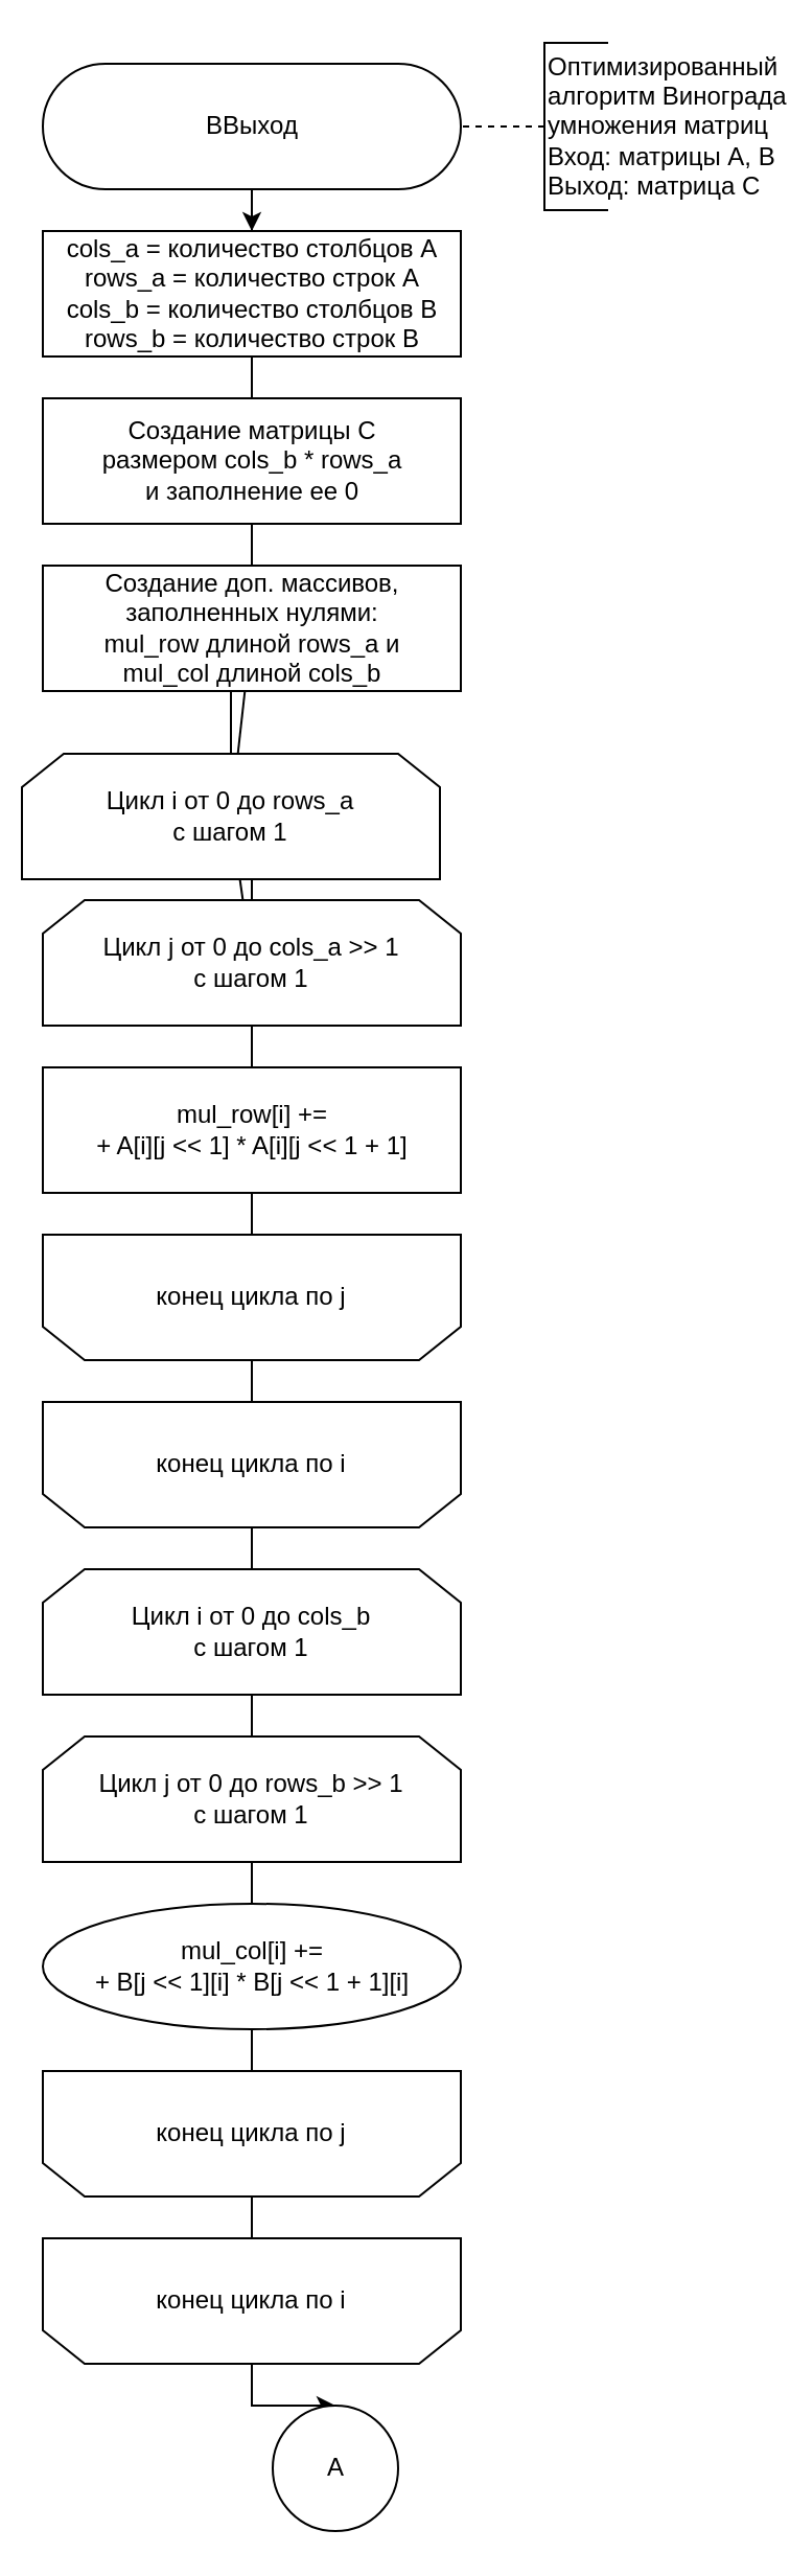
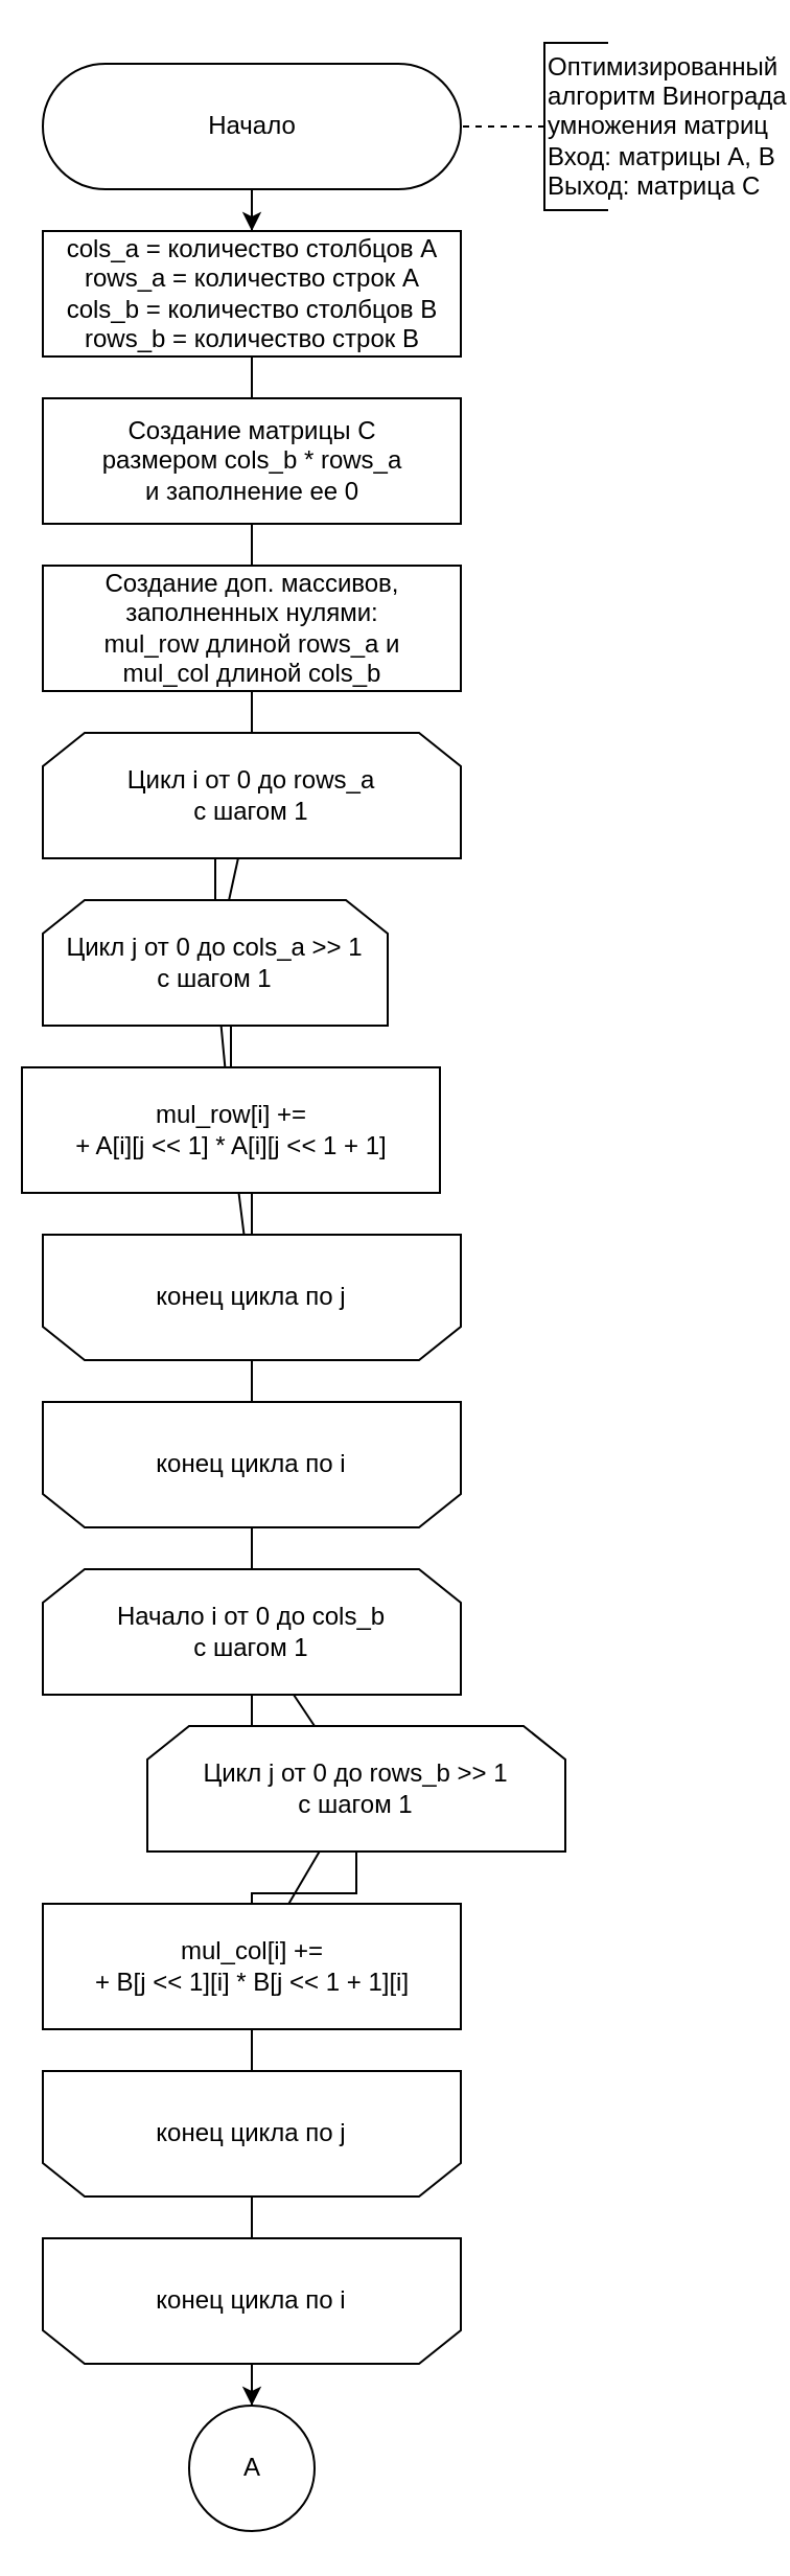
  <mxCell id="0" />
  <mxCell id="1" parent="0" />
  <mxCell id="2" style="edgeStyle=orthogonalEdgeStyle;rounded=0;orthogonalLoop=1;jettySize=auto;html=1;exitX=0.5;exitY=0.5;exitDx=0;exitDy=30;exitPerimeter=0;entryX=0.5;entryY=0;entryDx=0;entryDy=0;endArrow=none;endFill=0;" parent="1" source="4" target="7" edge="1"><mxGeometry relative="1" as="geometry" /></mxCell>
  <mxCell id="3" style="edgeStyle=orthogonalEdgeStyle;rounded=0;orthogonalLoop=1;jettySize=auto;html=1;exitX=0.5;exitY=0.5;exitDx=0;exitDy=30;exitPerimeter=0;" parent="1" source="4" target="7" edge="1"><mxGeometry relative="1" as="geometry" /></mxCell>
- <mxCell id="4" value="BВыход" style="html=1;dashed=0;whitespace=wrap;shape=mxgraph.dfd.start" parent="1" vertex="1"><mxGeometry x="20" y="30" width="200" height="60" as="geometry" /></mxCell>
+ <mxCell id="4" value="Начало" style="html=1;dashed=0;whitespace=wrap;shape=mxgraph.dfd.start" parent="1" vertex="1"><mxGeometry x="20" y="30" width="200" height="60" as="geometry" /></mxCell>
  <mxCell id="5" style="edgeStyle=orthogonalEdgeStyle;rounded=0;orthogonalLoop=1;jettySize=auto;html=1;exitX=0.5;exitY=1;exitDx=0;exitDy=0;entryX=0.5;entryY=0;entryDx=0;entryDy=0;endArrow=none;endFill=0;" parent="1" source="7" target="13" edge="1"><mxGeometry relative="1" as="geometry" /></mxCell>
  <mxCell id="6" style="endArrow=none;html=1;rounded=0;" parent="1" source="7" target="13" edge="1"><mxGeometry relative="1" as="geometry" /></mxCell>
  <mxCell id="7" value="cols_a = количество столбцов A&lt;br style=&quot;border-color: var(--border-color);&quot;&gt;rows_a = количество строк A&lt;br style=&quot;border-color: var(--border-color);&quot;&gt;cols_b = количество столбцов B&lt;br&gt;rows_b = количество строк B" style="html=1;dashed=0;whitespace=wrap;" parent="1" vertex="1"><mxGeometry x="20" y="110" width="200" height="60" as="geometry" /></mxCell>
  <mxCell id="8" style="edgeStyle=orthogonalEdgeStyle;rounded=0;orthogonalLoop=1;jettySize=auto;html=1;exitX=0.5;exitY=1;exitDx=0;exitDy=0;entryX=0.5;entryY=0;entryDx=0;entryDy=0;endArrow=none;endFill=0;" parent="1" source="10" target="16" edge="1"><mxGeometry relative="1" as="geometry" /></mxCell>
  <mxCell id="9" style="endArrow=none;html=1;rounded=0;" parent="1" source="10" target="16" edge="1"><mxGeometry relative="1" as="geometry" /></mxCell>
- <mxCell id="10" value="Цикл i от 0 до rows_a&lt;br&gt;с шагом 1" style="shape=loopLimit;whiteSpace=wrap;html=1;direction=east" parent="1" vertex="1"><mxGeometry x="10" y="360" width="200" height="60" as="geometry" /></mxCell>
+ <mxCell id="10" value="Цикл i от 0 до rows_a&lt;br&gt;с шагом 1" style="shape=loopLimit;whiteSpace=wrap;html=1;direction=east" parent="1" vertex="1"><mxGeometry x="20" y="350" width="200" height="60" as="geometry" /></mxCell>
  <mxCell id="11" style="edgeStyle=orthogonalEdgeStyle;rounded=0;orthogonalLoop=1;jettySize=auto;html=1;exitX=0.5;exitY=1;exitDx=0;exitDy=0;entryX=0.5;entryY=0;entryDx=0;entryDy=0;endArrow=none;endFill=0;" parent="1" source="13" target="10" edge="1"><mxGeometry relative="1" as="geometry" /></mxCell>
  <mxCell id="12" style="endArrow=none;html=1;rounded=0;" parent="1" source="13" target="43" edge="1"><mxGeometry relative="1" as="geometry" /></mxCell>
  <mxCell id="13" value="Создание матрицы C&lt;br&gt;размером cols_b * rows_a&lt;br&gt;и заполнение ее 0" style="html=1;dashed=0;whitespace=wrap;" parent="1" vertex="1"><mxGeometry x="20" y="190" width="200" height="60" as="geometry" /></mxCell>
  <mxCell id="14" style="edgeStyle=orthogonalEdgeStyle;rounded=0;orthogonalLoop=1;jettySize=auto;html=1;exitX=0.5;exitY=1;exitDx=0;exitDy=0;entryX=0.5;entryY=0;entryDx=0;entryDy=0;endArrow=none;endFill=0;" parent="1" source="16" target="19" edge="1"><mxGeometry relative="1" as="geometry" /></mxCell>
  <mxCell id="15" style="endArrow=none;html=1;rounded=0;" parent="1" source="16" target="19" edge="1"><mxGeometry relative="1" as="geometry" /></mxCell>
- <mxCell id="16" value="Цикл j от 0 до cols_a &amp;gt;&amp;gt; 1&lt;br&gt;с шагом 1" style="shape=loopLimit;whiteSpace=wrap;html=1;direction=east" parent="1" vertex="1"><mxGeometry x="20" y="430" width="200" height="60" as="geometry" /></mxCell>
+ <mxCell id="16" value="Цикл j от 0 до cols_a &amp;gt;&amp;gt; 1&lt;br&gt;с шагом 1" style="shape=loopLimit;whiteSpace=wrap;html=1;direction=east" parent="1" vertex="1"><mxGeometry x="20" y="430" width="165" height="60" as="geometry" /></mxCell>
  <mxCell id="17" style="edgeStyle=orthogonalEdgeStyle;rounded=0;orthogonalLoop=1;jettySize=auto;html=1;exitX=0.5;exitY=1;exitDx=0;exitDy=0;entryX=0.5;entryY=1;entryDx=0;entryDy=0;endArrow=none;endFill=0;" parent="1" source="19" target="22" edge="1"><mxGeometry relative="1" as="geometry" /></mxCell>
  <mxCell id="18" style="endArrow=none;html=1;rounded=0;" parent="1" source="19" target="22" edge="1"><mxGeometry relative="1" as="geometry" /></mxCell>
- <mxCell id="19" value="mul_row[i] +=&lt;br&gt;+ A[i][j &amp;lt;&amp;lt; 1] * A[i][j &amp;lt;&amp;lt; 1 + 1]" style="html=1;dashed=0;whitespace=wrap;" parent="1" vertex="1"><mxGeometry x="20" y="510" width="200" height="60" as="geometry" /></mxCell>
+ <mxCell id="19" value="mul_row[i] +=&lt;br&gt;+ A[i][j &amp;lt;&amp;lt; 1] * A[i][j &amp;lt;&amp;lt; 1 + 1]" style="html=1;dashed=0;whitespace=wrap;" parent="1" vertex="1"><mxGeometry x="10" y="510" width="200" height="60" as="geometry" /></mxCell>
  <mxCell id="20" style="edgeStyle=orthogonalEdgeStyle;rounded=0;orthogonalLoop=1;jettySize=auto;html=1;exitX=0.5;exitY=0;exitDx=0;exitDy=0;entryX=0.5;entryY=1;entryDx=0;entryDy=0;endArrow=none;endFill=0;" parent="1" source="22" target="25" edge="1"><mxGeometry relative="1" as="geometry" /></mxCell>
  <mxCell id="21" style="endArrow=none;html=1;rounded=0;" parent="1" source="22" target="25" edge="1"><mxGeometry relative="1" as="geometry" /></mxCell>
  <mxCell id="22" value="конец цикла по j" style="shape=loopLimit;whiteSpace=wrap;html=1;strokeWidth=1;direction=west;" parent="1" vertex="1"><mxGeometry x="20" y="590" width="200" height="60" as="geometry" /></mxCell>
  <mxCell id="23" style="edgeStyle=orthogonalEdgeStyle;rounded=0;orthogonalLoop=1;jettySize=auto;html=1;exitX=0.5;exitY=0;exitDx=0;exitDy=0;entryX=0.5;entryY=0;entryDx=0;entryDy=0;endArrow=none;endFill=0;" parent="1" source="25" edge="1"><mxGeometry relative="1" as="geometry"><mxPoint x="120" y="750" as="targetPoint" /></mxGeometry></mxCell>
  <mxCell id="24" style="endArrow=none;html=1;rounded=0;" parent="1" source="25" edge="1"><mxGeometry relative="1" as="geometry"><mxPoint x="120" y="750" as="targetPoint" /></mxGeometry></mxCell>
  <mxCell id="25" value="конец цикла по i" style="shape=loopLimit;whiteSpace=wrap;html=1;strokeWidth=1;direction=west;" parent="1" vertex="1"><mxGeometry x="20" y="670" width="200" height="60" as="geometry" /></mxCell>
  <mxCell id="26" style="edgeStyle=orthogonalEdgeStyle;rounded=0;orthogonalLoop=1;jettySize=auto;html=1;exitX=0.5;exitY=1;exitDx=0;exitDy=0;entryX=0.5;entryY=0;entryDx=0;entryDy=0;endArrow=none;endFill=0;" parent="1" source="28" target="31" edge="1"><mxGeometry relative="1" as="geometry" /></mxCell>
  <mxCell id="27" style="endArrow=none;html=1;rounded=0;" parent="1" source="28" target="31" edge="1"><mxGeometry relative="1" as="geometry" /></mxCell>
- <mxCell id="28" value="Цикл i от 0 до cols_b&lt;br&gt;с шагом 1" style="shape=loopLimit;whiteSpace=wrap;html=1;direction=east" parent="1" vertex="1"><mxGeometry x="20" y="750" width="200" height="60" as="geometry" /></mxCell>
+ <mxCell id="28" value="Начало i от 0 до cols_b&lt;br&gt;с шагом 1" style="shape=loopLimit;whiteSpace=wrap;html=1;direction=east" parent="1" vertex="1"><mxGeometry x="20" y="750" width="200" height="60" as="geometry" /></mxCell>
  <mxCell id="29" style="edgeStyle=orthogonalEdgeStyle;rounded=0;orthogonalLoop=1;jettySize=auto;html=1;exitX=0.5;exitY=1;exitDx=0;exitDy=0;entryX=0.5;entryY=0;entryDx=0;entryDy=0;endArrow=none;endFill=0;" parent="1" source="31" target="34" edge="1"><mxGeometry relative="1" as="geometry" /></mxCell>
  <mxCell id="30" style="endArrow=none;html=1;rounded=0;" parent="1" source="31" target="34" edge="1"><mxGeometry relative="1" as="geometry" /></mxCell>
- <mxCell id="31" value="Цикл j от 0 до rows_b &amp;gt;&amp;gt; 1&lt;br&gt;с шагом 1" style="shape=loopLimit;whiteSpace=wrap;html=1;direction=east" parent="1" vertex="1"><mxGeometry x="20" y="830" width="200" height="60" as="geometry" /></mxCell>
+ <mxCell id="31" value="Цикл j от 0 до rows_b &amp;gt;&amp;gt; 1&lt;br&gt;с шагом 1" style="shape=loopLimit;whiteSpace=wrap;html=1;direction=east" parent="1" vertex="1"><mxGeometry x="70" y="825" width="200" height="60" as="geometry" /></mxCell>
  <mxCell id="32" style="edgeStyle=orthogonalEdgeStyle;rounded=0;orthogonalLoop=1;jettySize=auto;html=1;exitX=0.5;exitY=1;exitDx=0;exitDy=0;entryX=0.5;entryY=1;entryDx=0;entryDy=0;endArrow=none;endFill=0;" parent="1" source="34" target="37" edge="1"><mxGeometry relative="1" as="geometry" /></mxCell>
  <mxCell id="33" style="endArrow=none;html=1;rounded=0;" parent="1" source="34" target="37" edge="1"><mxGeometry relative="1" as="geometry" /></mxCell>
- <mxCell id="34" value="mul_col[i] +=&lt;br&gt;+ B[j &amp;lt;&amp;lt; 1][i] * B[j &amp;lt;&amp;lt; 1 + 1][i]" style="ellipse;html=1;dashed=0;whitespace=wrap;" parent="1" vertex="1"><mxGeometry x="20" y="910" width="200" height="60" as="geometry" /></mxCell>
+ <mxCell id="34" value="mul_col[i] +=&lt;br&gt;+ B[j &amp;lt;&amp;lt; 1][i] * B[j &amp;lt;&amp;lt; 1 + 1][i]" style="html=1;dashed=0;whitespace=wrap;" parent="1" vertex="1"><mxGeometry x="20" y="910" width="200" height="60" as="geometry" /></mxCell>
  <mxCell id="35" style="edgeStyle=orthogonalEdgeStyle;rounded=0;orthogonalLoop=1;jettySize=auto;html=1;exitX=0.5;exitY=0;exitDx=0;exitDy=0;entryX=0.5;entryY=1;entryDx=0;entryDy=0;endArrow=none;endFill=0;" parent="1" source="37" target="40" edge="1"><mxGeometry relative="1" as="geometry" /></mxCell>
  <mxCell id="36" style="endArrow=none;html=1;rounded=0;" parent="1" source="37" target="40" edge="1"><mxGeometry relative="1" as="geometry" /></mxCell>
  <mxCell id="37" value="конец цикла по j" style="shape=loopLimit;whiteSpace=wrap;html=1;strokeWidth=1;direction=west;" parent="1" vertex="1"><mxGeometry x="20" y="990" width="200" height="60" as="geometry" /></mxCell>
  <mxCell id="38" style="edgeStyle=orthogonalEdgeStyle;rounded=0;orthogonalLoop=1;jettySize=auto;html=1;exitX=0.5;exitY=0;exitDx=0;exitDy=0;entryX=0.5;entryY=0;entryDx=0;entryDy=0;endArrow=none;endFill=0;" parent="1" source="40" target="41" edge="1"><mxGeometry relative="1" as="geometry" /></mxCell>
  <mxCell id="39" style="edgeStyle=orthogonalEdgeStyle;rounded=0;orthogonalLoop=1;jettySize=auto;html=1;exitX=0.5;exitY=0;exitDx=0;exitDy=0;" parent="1" source="40" target="41" edge="1"><mxGeometry relative="1" as="geometry" /></mxCell>
  <mxCell id="40" value="конец цикла по i" style="shape=loopLimit;whiteSpace=wrap;html=1;strokeWidth=1;direction=west;" parent="1" vertex="1"><mxGeometry x="20" y="1070" width="200" height="60" as="geometry" /></mxCell>
- <mxCell id="41" value="A" style="shape=ellipse;html=1;dashed=0;whitespace=wrap;aspect=fixed;perimeter=ellipsePerimeter;" parent="1" vertex="1"><mxGeometry x="130" y="1150" width="60" height="60" as="geometry" /></mxCell>
+ <mxCell id="41" value="A" style="shape=ellipse;html=1;dashed=0;whitespace=wrap;aspect=fixed;perimeter=ellipsePerimeter;" parent="1" vertex="1"><mxGeometry x="90" y="1150" width="60" height="60" as="geometry" /></mxCell>
  <mxCell id="42" style="endArrow=none;html=1;rounded=0;" parent="1" source="43" target="10" edge="1"><mxGeometry relative="1" as="geometry" /></mxCell>
  <mxCell id="43" value="Создание доп. массивов,&lt;br&gt;заполненных нулями:&lt;br&gt;mul_row длиной rows_a и&lt;br&gt;mul_col длиной cols_b" style="html=1;dashed=0;whitespace=wrap;" parent="1" vertex="1"><mxGeometry x="20" y="270" width="200" height="60" as="geometry" /></mxCell>
  <mxCell id="44" value="" style="edgeStyle=orthogonalEdgeStyle;rounded=0;orthogonalLoop=1;jettySize=auto;html=1;endArrow=none;endFill=0;dashed=1;entryX=1;entryY=0.5;entryDx=0;entryDy=0;entryPerimeter=0;" parent="1" source="45" edge="1"><mxGeometry relative="1" as="geometry"><mxPoint x="220" y="60" as="targetPoint" /></mxGeometry></mxCell>
  <mxCell id="45" value="Оптимизированный&lt;br style=&quot;border-color: var(--border-color); text-align: right;&quot;&gt;&lt;span style=&quot;text-align: right;&quot;&gt;алгоритм Винограда&lt;/span&gt;&lt;br style=&quot;border-color: var(--border-color); text-align: right;&quot;&gt;&lt;span style=&quot;text-align: right;&quot;&gt;умножения матриц&lt;/span&gt;&lt;br style=&quot;border-color: var(--border-color); text-align: right;&quot;&gt;&lt;span style=&quot;text-align: right;&quot;&gt;Вход: матрицы A, B&lt;/span&gt;&lt;br style=&quot;border-color: var(--border-color); text-align: right;&quot;&gt;&lt;span style=&quot;text-align: right;&quot;&gt;Выход: матрица C&lt;/span&gt;" style="html=1;dashed=0;whitespace=wrap;shape=partialRectangle;right=0;align=left;" parent="1" vertex="1"><mxGeometry x="260" y="20" width="30" height="80" as="geometry" /></mxCell>
